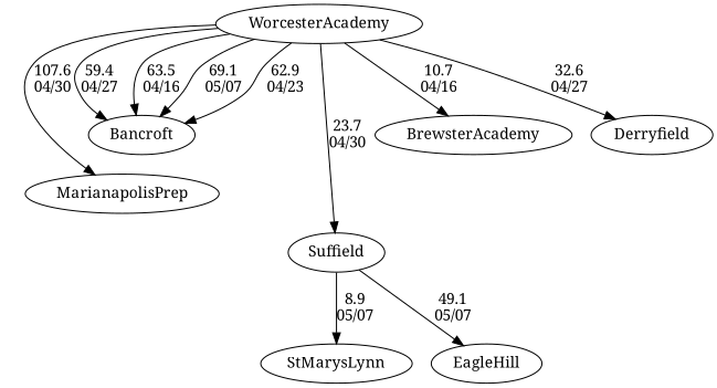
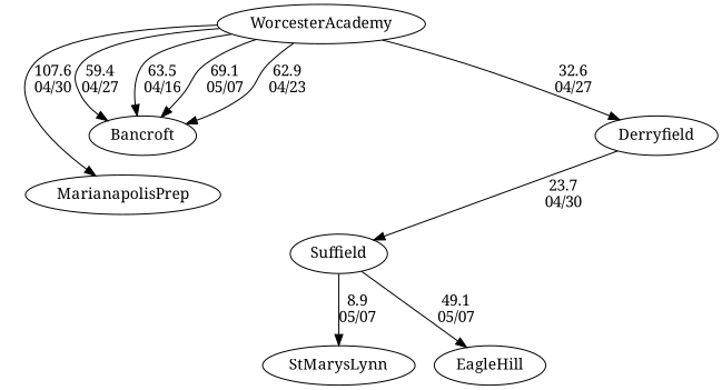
  digraph {
    fontname="Noto Serif"
    node [fontname="Noto Serif"]
    edge [fontname="Noto Serif" random=random]
    WorcesterAcademy
    MarianapolisPrep
    Bancroft
    Suffield
-   BrewsterAcademy
    Derryfield
    StMarysLynn
    EagleHill
    WorcesterAcademy -> MarianapolisPrep [label="107.6\n04/30" weight=-7]
    WorcesterAcademy -> Bancroft [label="59.4\n04/27" weight=41]
    WorcesterAcademy -> Bancroft [label="63.5\n04/16" weight=37]
    WorcesterAcademy -> Bancroft [label="69.1\n05/07" weight=31]
    WorcesterAcademy -> Bancroft [label="62.9\n04/23" weight=38]
-   WorcesterAcademy -> Suffield [label="23.7\n04/30" weight=77]
-   WorcesterAcademy -> BrewsterAcademy [label="10.7\n04/16" weight=90]
+   Derryfield -> Suffield [label="23.7\n04/30" weight=77]
    WorcesterAcademy -> Derryfield [label="32.6\n04/27" weight=68]
    Suffield -> StMarysLynn [label="8.9\n05/07" weight=92]
    Suffield -> EagleHill [label="49.1\n05/07" weight=51]
  }
